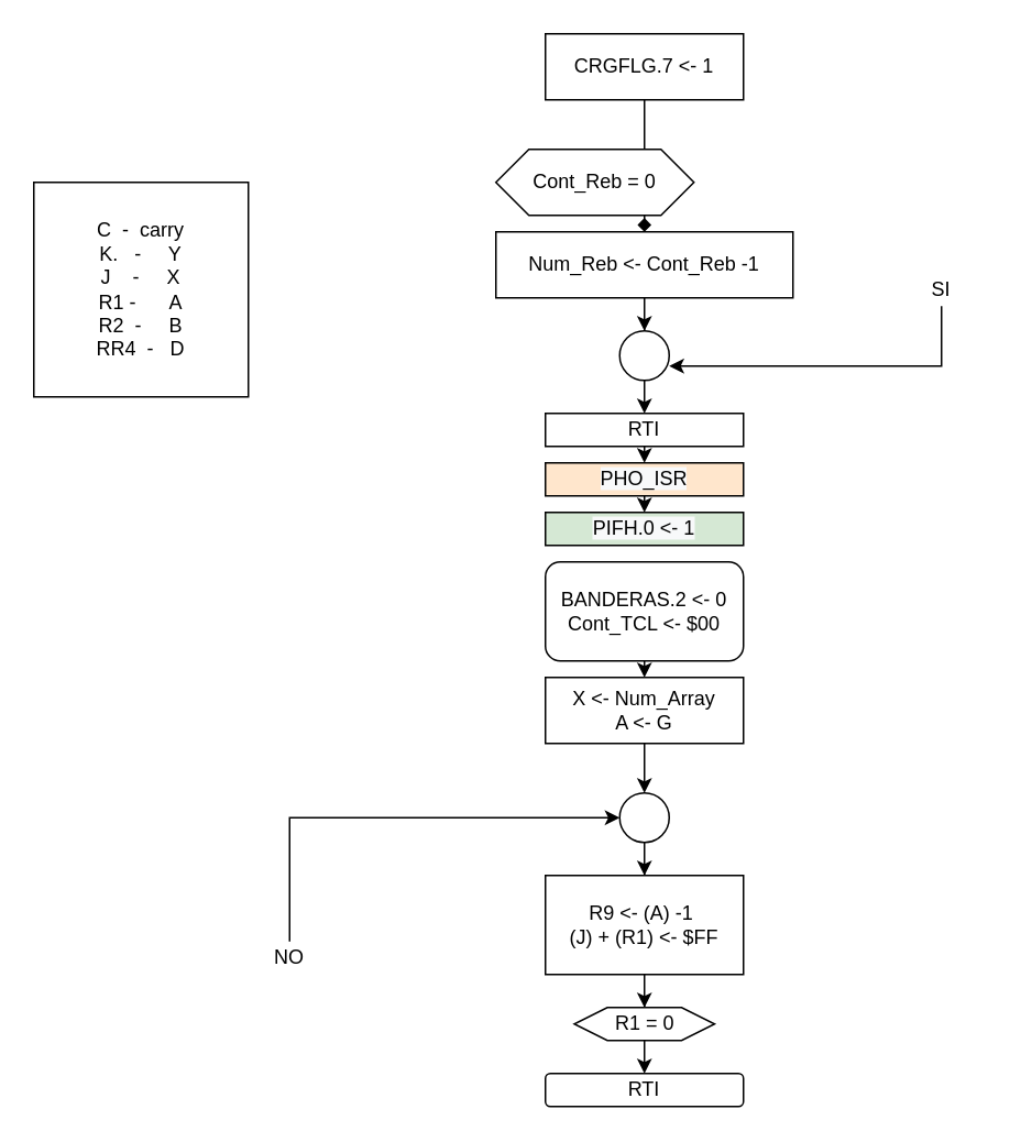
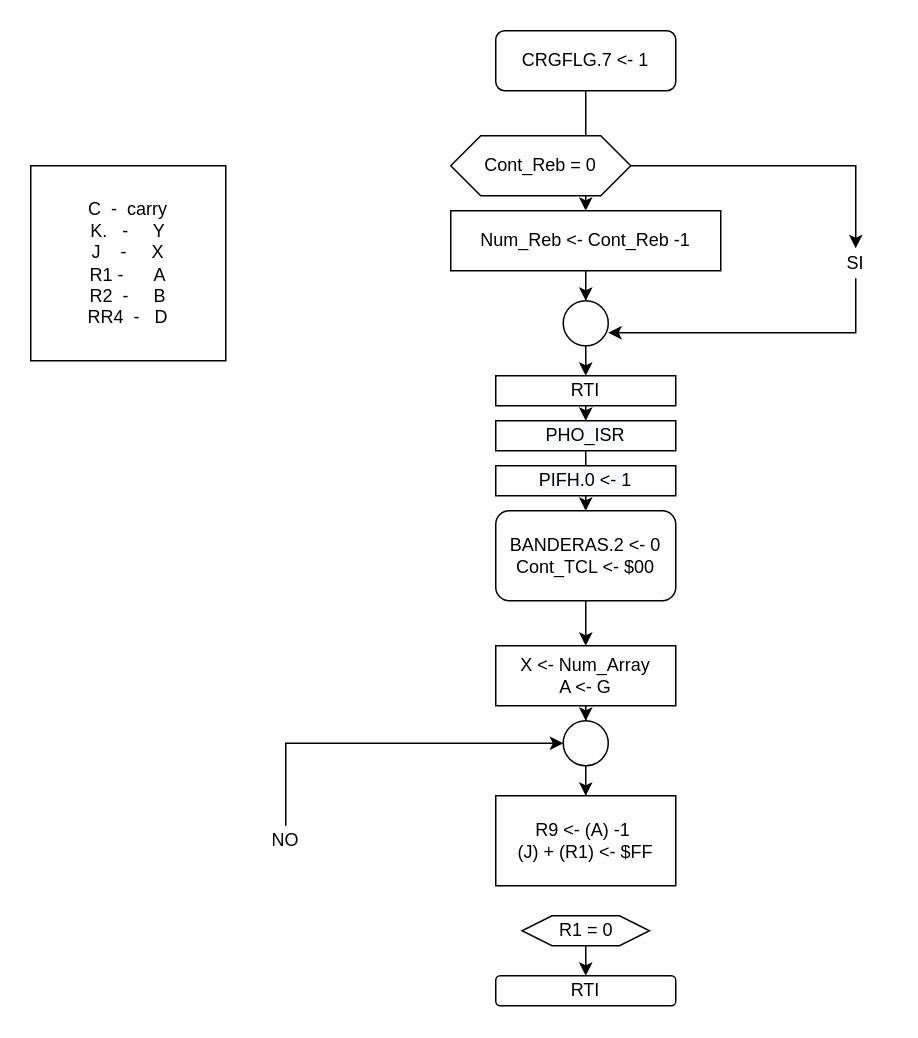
  <mxCell id="0" />
  <mxCell id="1" parent="0" />
- <mxCell id="2" style="edgeStyle=orthogonalEdgeStyle;rounded=0;orthogonalLoop=1;jettySize=auto;html=1;exitX=0.5;exitY=1;exitDx=0;exitDy=0;entryX=0.5;entryY=0;entryDx=0;entryDy=0;endArrow=diamond;" edge="1" parent="1" source="3" target="5"><mxGeometry relative="1" as="geometry" /></mxCell>
- <mxCell id="3" value="CRGFLG.7 &amp;lt;- 1&lt;br&gt;" style="rounded=0;whiteSpace=wrap;html=1;" vertex="1" parent="1"><mxGeometry x="330" y="20" width="120" height="40" as="geometry" /></mxCell>
+ <mxCell id="2" style="edgeStyle=orthogonalEdgeStyle;rounded=0;orthogonalLoop=1;jettySize=auto;html=1;exitX=0.5;exitY=1;exitDx=0;exitDy=0;entryX=0.5;entryY=0;entryDx=0;entryDy=0;" edge="1" parent="1" source="3" target="5"><mxGeometry relative="1" as="geometry" /></mxCell>
+ <mxCell id="3" value="CRGFLG.7 &amp;lt;- 1&lt;br&gt;" style="whiteSpace=wrap;html=1;rounded=1;" vertex="1" parent="1"><mxGeometry x="330" y="20" width="120" height="40" as="geometry" /></mxCell>
  <mxCell id="4" style="edgeStyle=orthogonalEdgeStyle;rounded=0;orthogonalLoop=1;jettySize=auto;html=1;exitX=0.5;exitY=1;exitDx=0;exitDy=0;" edge="1" parent="1" source="5" target="19"><mxGeometry relative="1" as="geometry" /></mxCell>
  <mxCell id="5" value="Num_Reb &amp;lt;- Cont_Reb -1" style="rounded=0;whiteSpace=wrap;html=1;" vertex="1" parent="1"><mxGeometry x="300" y="140" width="180" height="40" as="geometry" /></mxCell>
  <mxCell id="6" style="edgeStyle=orthogonalEdgeStyle;rounded=0;orthogonalLoop=1;jettySize=auto;html=1;" edge="1" parent="1" source="28" target="8"><mxGeometry relative="1" as="geometry"><mxPoint x="390" y="460" as="sourcePoint" /></mxGeometry></mxCell>
  <mxCell id="7" style="edgeStyle=orthogonalEdgeStyle;rounded=0;orthogonalLoop=1;jettySize=auto;html=1;exitX=0.5;exitY=1;exitDx=0;exitDy=0;" edge="1" parent="1" source="8" target="10"><mxGeometry relative="1" as="geometry" /></mxCell>
  <mxCell id="8" value="" style="ellipse;whiteSpace=wrap;html=1;aspect=fixed;" vertex="1" parent="1"><mxGeometry x="375" y="480" width="30" height="30" as="geometry" /></mxCell>
- <mxCell id="9" style="edgeStyle=orthogonalEdgeStyle;rounded=0;orthogonalLoop=1;jettySize=auto;html=1;exitX=0.5;exitY=1;exitDx=0;exitDy=0;" edge="1" parent="1" source="10" target="13"><mxGeometry relative="1" as="geometry" /></mxCell>
  <mxCell id="10" value="R9 &amp;lt;- (A) -1&amp;nbsp;&lt;br&gt;(J) + (R1) &amp;lt;- $FF" style="rounded=0;whiteSpace=wrap;html=1;" vertex="1" parent="1"><mxGeometry x="330" y="530" width="120" height="60" as="geometry" /></mxCell>
  <mxCell id="11" value="C &amp;nbsp;- &amp;nbsp;carry&lt;br&gt;K. &amp;nbsp; - &amp;nbsp; &amp;nbsp; Y&lt;br&gt;J &amp;nbsp; &amp;nbsp;- &amp;nbsp; &amp;nbsp; X&lt;br&gt;R1 - &amp;nbsp; &amp;nbsp; &amp;nbsp;A&lt;br&gt;R2 &amp;nbsp;- &amp;nbsp; &amp;nbsp; B&lt;br&gt;RR4 &amp;nbsp;- &amp;nbsp; D" style="whiteSpace=wrap;html=1;aspect=fixed;" vertex="1" parent="1"><mxGeometry y="110" width="130" height="130" as="geometry" x="20" /></mxCell>
  <mxCell id="12" style="edgeStyle=orthogonalEdgeStyle;rounded=0;orthogonalLoop=1;jettySize=auto;html=1;exitX=0.5;exitY=1;exitDx=0;exitDy=0;entryX=0.5;entryY=0;entryDx=0;entryDy=0;" edge="1" parent="1" source="13"><mxGeometry relative="1" as="geometry"><mxPoint x="390" y="650" as="targetPoint" /></mxGeometry></mxCell>
  <mxCell id="13" value="R1 = 0" style="shape=hexagon;perimeter=hexagonPerimeter2;whiteSpace=wrap;html=1;fixedSize=1;" vertex="1" parent="1"><mxGeometry x="347.5" y="610" width="85" height="20" as="geometry" /></mxCell>
  <mxCell id="14" style="edgeStyle=orthogonalEdgeStyle;rounded=0;orthogonalLoop=1;jettySize=auto;html=1;exitX=0.5;exitY=0;exitDx=0;exitDy=0;entryX=0;entryY=0.5;entryDx=0;entryDy=0;" edge="1" parent="1" source="15" target="8"><mxGeometry relative="1" as="geometry" /></mxCell>
- <mxCell id="15" value="NO" style="text;html=1;strokeColor=none;fillColor=none;align=center;verticalAlign=middle;whiteSpace=wrap;rounded=0;" vertex="1" parent="1"><mxGeometry x="155" y="570" width="40" height="20" as="geometry" /></mxCell>
+ <mxCell id="15" value="NO" style="text;html=1;strokeColor=none;fillColor=none;align=center;verticalAlign=middle;whiteSpace=wrap;rounded=0;" vertex="1" parent="1"><mxGeometry x="170" y="550" width="40" height="20" as="geometry" /></mxCell>
+ <mxCell id="16" style="edgeStyle=orthogonalEdgeStyle;rounded=0;orthogonalLoop=1;jettySize=auto;html=1;exitX=1;exitY=0.5;exitDx=0;exitDy=0;" edge="1" parent="1" source="17" target="31"><mxGeometry relative="1" as="geometry" /></mxCell>
  <mxCell id="17" value="Cont_Reb = 0" style="shape=hexagon;perimeter=hexagonPerimeter2;whiteSpace=wrap;html=1;fixedSize=1;" vertex="1" parent="1"><mxGeometry x="300" y="90" width="120" height="40" as="geometry" /></mxCell>
  <mxCell id="18" style="edgeStyle=orthogonalEdgeStyle;rounded=0;orthogonalLoop=1;jettySize=auto;html=1;exitX=0.5;exitY=1;exitDx=0;exitDy=0;entryX=0.5;entryY=0;entryDx=0;entryDy=0;" edge="1" parent="1" source="19" target="21"><mxGeometry relative="1" as="geometry" /></mxCell>
  <mxCell id="19" value="" style="ellipse;whiteSpace=wrap;html=1;aspect=fixed;" vertex="1" parent="1"><mxGeometry x="375" y="200" width="30" height="30" as="geometry" /></mxCell>
  <mxCell id="20" style="edgeStyle=orthogonalEdgeStyle;rounded=0;orthogonalLoop=1;jettySize=auto;html=1;exitX=0.5;exitY=1;exitDx=0;exitDy=0;entryX=0.5;entryY=0;entryDx=0;entryDy=0;" edge="1" parent="1" source="21" target="23"><mxGeometry relative="1" as="geometry" /></mxCell>
  <mxCell id="21" value="RTI" style="rounded=0;whiteSpace=wrap;html=1;" vertex="1" parent="1"><mxGeometry x="330" y="250" width="120" height="20" as="geometry" /></mxCell>
- <mxCell id="22" style="edgeStyle=orthogonalEdgeStyle;rounded=0;orthogonalLoop=1;jettySize=auto;html=1;exitX=0.5;exitY=1;exitDx=0;exitDy=0;entryX=0.5;entryY=0;entryDx=0;entryDy=0;" edge="1" parent="1" source="23" target="27"><mxGeometry relative="1" as="geometry" /></mxCell>
- <mxCell id="23" value="&lt;span style=&quot;color: rgb(0, 0, 0); font-family: helvetica; font-size: 12px; font-style: normal; font-weight: normal; letter-spacing: normal; text-align: center; text-indent: 0px; text-transform: none; word-spacing: 0px; background-color: rgb(248, 249, 250); text-decoration: none; display: inline; float: none;&quot;&gt;PHO_ISR&lt;/span&gt;&lt;br style=&quot;color: rgb(0, 0, 0); font-family: helvetica; font-size: 12px; font-style: normal; font-weight: normal; letter-spacing: normal; text-align: center; text-indent: 0px; text-transform: none; word-spacing: 0px; text-decoration: none;&quot;&gt;" style="rounded=0;whiteSpace=wrap;html=1;fillColor=#ffe6cc;" vertex="1" parent="1"><mxGeometry x="330" y="280" width="120" height="20" as="geometry" /></mxCell>
+ <mxCell id="22" style="edgeStyle=orthogonalEdgeStyle;rounded=0;orthogonalLoop=1;jettySize=auto;html=1;exitX=0.5;exitY=1;exitDx=0;exitDy=0;entryX=0.5;entryY=0;entryDx=0;entryDy=0;endArrow=none;" edge="1" parent="1" source="23" target="27"><mxGeometry relative="1" as="geometry" /></mxCell>
+ <mxCell id="23" value="&lt;span style=&quot;color: rgb(0, 0, 0); font-family: helvetica; font-size: 12px; font-style: normal; font-weight: normal; letter-spacing: normal; text-align: center; text-indent: 0px; text-transform: none; word-spacing: 0px; background-color: rgb(248, 249, 250); text-decoration: none; display: inline; float: none;&quot;&gt;PHO_ISR&lt;/span&gt;&lt;br style=&quot;color: rgb(0, 0, 0); font-family: helvetica; font-size: 12px; font-style: normal; font-weight: normal; letter-spacing: normal; text-align: center; text-indent: 0px; text-transform: none; word-spacing: 0px; text-decoration: none;&quot;&gt;" style="rounded=0;whiteSpace=wrap;html=1;" vertex="1" parent="1"><mxGeometry x="330" y="280" width="120" height="20" as="geometry" /></mxCell>
  <mxCell id="24" style="edgeStyle=orthogonalEdgeStyle;rounded=0;orthogonalLoop=1;jettySize=auto;html=1;exitX=0.5;exitY=1;exitDx=0;exitDy=0;entryX=0.5;entryY=0;entryDx=0;entryDy=0;" edge="1" parent="1" source="25" target="28"><mxGeometry relative="1" as="geometry" /></mxCell>
  <mxCell id="25" value="BANDERAS.2 &amp;lt;- 0&lt;br&gt;Cont_TCL &amp;lt;- $00" style="whiteSpace=wrap;html=1;rounded=1;" vertex="1" parent="1"><mxGeometry x="330" y="340" width="120" height="60" as="geometry" /></mxCell>
- <mxCell id="27" value="&lt;span style=&quot;color: rgb(0, 0, 0); font-family: helvetica; font-size: 12px; font-style: normal; font-weight: normal; letter-spacing: normal; text-align: center; text-indent: 0px; text-transform: none; word-spacing: 0px; background-color: rgb(248, 249, 250); text-decoration: none; display: inline; float: none;&quot;&gt;PIFH.0 &amp;lt;- 1&lt;/span&gt;" style="rounded=0;whiteSpace=wrap;html=1;fillColor=#d5e8d4;" vertex="1" parent="1"><mxGeometry x="330" y="310" width="120" height="20" as="geometry" /></mxCell>
- <mxCell id="28" value="X &amp;lt;- Num_Array&lt;br&gt;A &amp;lt;- G" style="rounded=0;whiteSpace=wrap;html=1;" vertex="1" parent="1"><mxGeometry x="330" y="410" width="120" height="40" as="geometry" /></mxCell>
+ <mxCell id="26" style="edgeStyle=orthogonalEdgeStyle;rounded=0;orthogonalLoop=1;jettySize=auto;html=1;exitX=0.5;exitY=1;exitDx=0;exitDy=0;entryX=0.5;entryY=0;entryDx=0;entryDy=0;" edge="1" parent="1" source="27" target="25"><mxGeometry relative="1" as="geometry" /></mxCell>
+ <mxCell id="27" value="&lt;span style=&quot;color: rgb(0, 0, 0); font-family: helvetica; font-size: 12px; font-style: normal; font-weight: normal; letter-spacing: normal; text-align: center; text-indent: 0px; text-transform: none; word-spacing: 0px; background-color: rgb(248, 249, 250); text-decoration: none; display: inline; float: none;&quot;&gt;PIFH.0 &amp;lt;- 1&lt;/span&gt;" style="rounded=0;whiteSpace=wrap;html=1;" vertex="1" parent="1"><mxGeometry x="330" y="310" width="120" height="20" as="geometry" /></mxCell>
+ <mxCell id="28" value="X &amp;lt;- Num_Array&lt;br&gt;A &amp;lt;- G" style="rounded=0;whiteSpace=wrap;html=1;" vertex="1" parent="1"><mxGeometry x="330" y="430" width="120" height="40" as="geometry" /></mxCell>
  <mxCell id="29" value="RTI" style="rounded=1;whiteSpace=wrap;html=1;" vertex="1" parent="1"><mxGeometry x="330" y="650" width="120" height="20" as="geometry" /></mxCell>
  <mxCell id="30" style="edgeStyle=orthogonalEdgeStyle;rounded=0;orthogonalLoop=1;jettySize=auto;html=1;exitX=0.5;exitY=1;exitDx=0;exitDy=0;entryX=1;entryY=0.71;entryDx=0;entryDy=0;entryPerimeter=0;" edge="1" parent="1" source="31" target="19"><mxGeometry relative="1" as="geometry" /></mxCell>
  <mxCell id="31" value="SI" style="text;html=1;strokeColor=none;fillColor=none;align=center;verticalAlign=middle;whiteSpace=wrap;rounded=0;" vertex="1" parent="1"><mxGeometry x="550" y="165" width="40" height="20" as="geometry" /></mxCell>
